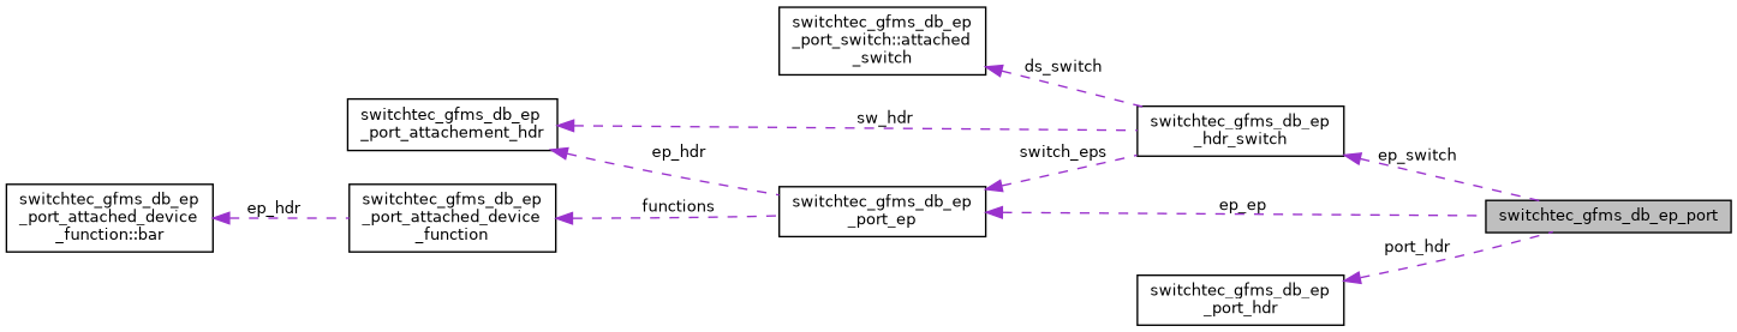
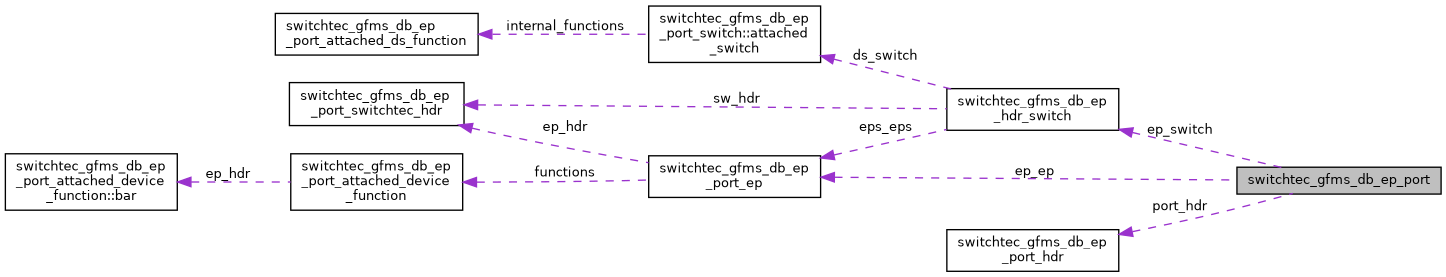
  digraph {
    rankdir=LR
    node [color=black fillcolor=white fontname=Helvetica fontsize=10 shape=record style=filled]
    edge [color=darkorchid3 dir=back fontname=Helvetica fontsize=10 labelfontname=Helvetica labelfontsize=10 style=dashed]
    n1 [fillcolor=grey75 fontcolor=black height=0.2 label=switchtec_gfms_db_ep_port width=0.4]
    n2 [height=0.2 label="switchtec_gfms_db_ep\l_hdr_switch" width=0.4]
    n3 [height=0.2 label="switchtec_gfms_db_ep\l_port_switch::attached\l_switch" width=0.4]
-   n5 [height=0.2 label="switchtec_gfms_db_ep\l_port_attachement_hdr" width=0.4]
+   n4 [height=0.2 label="switchtec_gfms_db_ep\l_port_attached_ds_function" width=0.4]
+   n5 [height=0.2 label="switchtec_gfms_db_ep\l_port_switchtec_hdr" width=0.4]
    n6 [height=0.2 label="switchtec_gfms_db_ep\l_port_ep" width=0.4]
    n7 [height=0.2 label="switchtec_gfms_db_ep\l_port_attached_device\l_function" width=0.4]
    n8 [height=0.2 label="switchtec_gfms_db_ep\l_port_attached_device\l_function::bar" width=0.4]
    n9 [height=0.2 label="switchtec_gfms_db_ep\l_port_hdr" width=0.4]
    n2 -> n1 [label=" ep_switch"]
    n3 -> n2 [label=" ds_switch"]
+   n4 -> n3 [label=" internal_functions"]
    n5 -> n2 [label=" sw_hdr"]
    n5 -> n6 [label=" ep_hdr"]
    n6 -> n1 [label=" ep_ep"]
-   n6 -> n2 [label=" switch_eps"]
+   n6 -> n2 [label=" eps_eps"]
    n7 -> n6 [label=" functions"]
    n8 -> n7 [label=" ep_hdr"]
    n9 -> n1 [label=" port_hdr"]
  }
